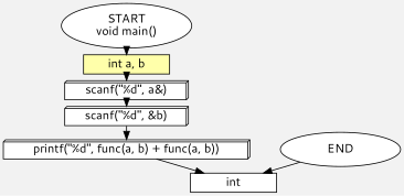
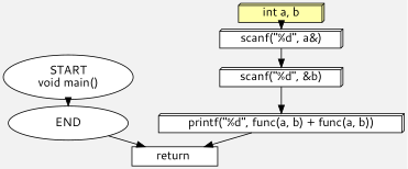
  digraph {
    bgcolor="#F2F2F2"
    compound=true
    fontname="Meiryo UI"
    nodesep=0.5
    rank=same
    ranksep=0.03
    style=invis
    node [color="#000000" fillcolor="#FFFFFF" fontname="Meiryo UI" shape=box3d style="solid,filled"]
    edge [arrowhead=normal color="#000000" fontname="Meiryo UI"]
    n1 [height=0.571428571428571 label="START\nvoid main()" shape=ellipse width=2.16428571428571]
-   n2 [fillcolor="#FFFFAA" height=0.285714285714286 label="int a, b" shape=box width=1.42857142857143]
+   n2 [fillcolor="#FFFFAA" height=0.285714285714286 label="int a, b" width=1.42857142857143]
    n3 [height=0.285714285714286 label="scanf(&quot;%d&quot;, a&amp;)" width=2.05714285714286]
    n4 [height=0.285714285714286 label="scanf(&quot;%d&quot;, &amp;b)" width=2.05714285714286]
    n5 [height=0.285714285714286 label="printf(&quot;%d&quot;, func(a, b) + func(a, b))" width=4.1]
-   n6 [height=0.285714285714286 label=int shape=box width=1.42857142857143]
+   n6 [height=0.285714285714286 label="return " shape=box width=1.42857142857143]
    n7 [height=0.571428571428571 label=END shape=ellipse width=2]
-   n1 -> n2
+   n1 -> n7
    n2 -> n3
    n3 -> n4
    n4 -> n5
    n5 -> n6
    n7 -> n6
  }
